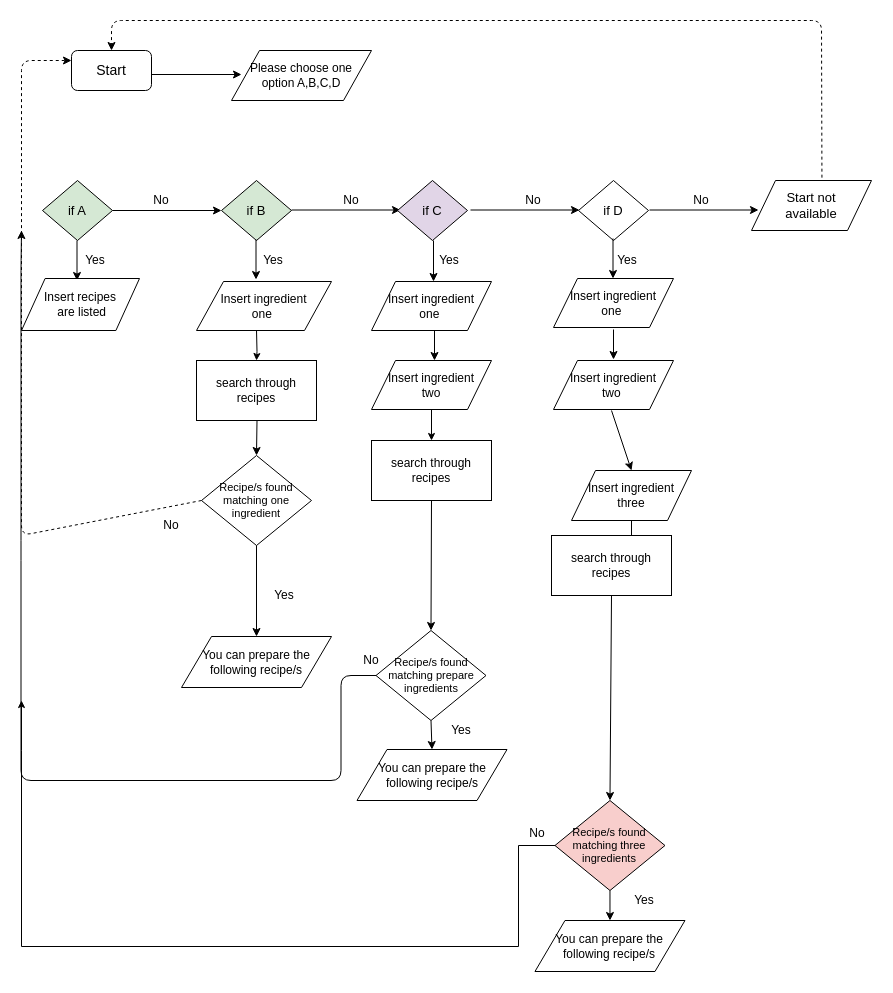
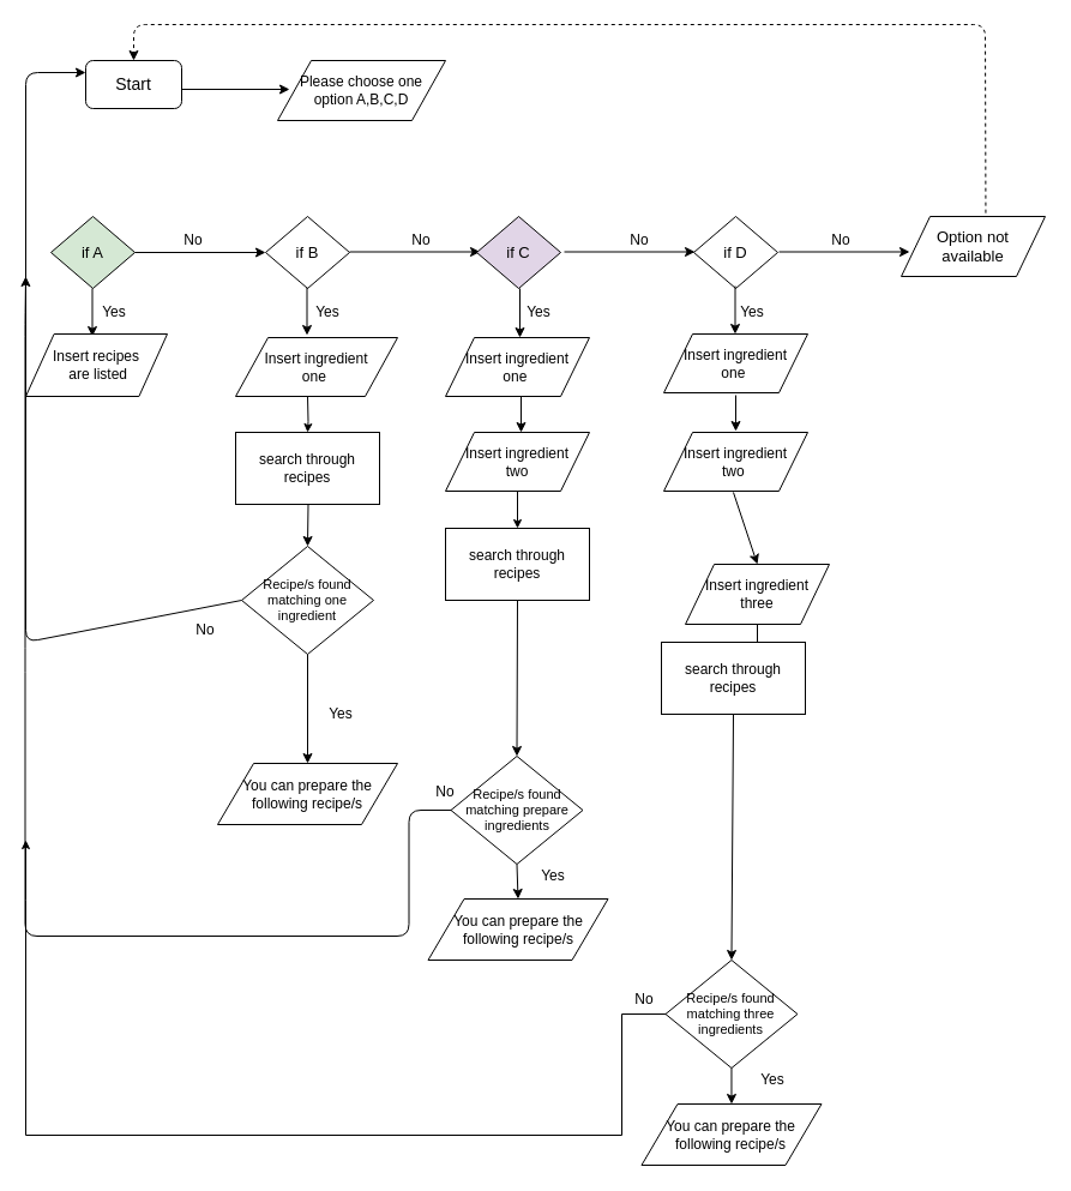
  <mxCell id="0" />
  <mxCell id="1" parent="0" />
  <mxCell id="2" value="Start" style="rounded=1;whiteSpace=wrap;html=1;fontSize=14;" vertex="1" parent="1"><mxGeometry x="71" y="50" width="80" height="40" as="geometry" /></mxCell>
  <mxCell id="3" value="" style="endArrow=classic;html=1;" edge="1" parent="1"><mxGeometry width="50" height="50" relative="1" as="geometry"><mxPoint x="151" y="74" as="sourcePoint" /><mxPoint x="241" y="74" as="targetPoint" /></mxGeometry></mxCell>
  <mxCell id="4" value="Please choose one option A,B,C,D" style="shape=parallelogram;perimeter=parallelogramPerimeter;whiteSpace=wrap;html=1;" vertex="1" parent="1"><mxGeometry x="231" y="50" width="140" height="50" as="geometry" /></mxCell>
  <mxCell id="5" value="if A" style="rhombus;whiteSpace=wrap;html=1;fontSize=13;fillColor=#d5e8d4;" vertex="1" parent="1"><mxGeometry x="42" y="180" width="70" height="60" as="geometry" /></mxCell>
  <mxCell id="6" value="" style="endArrow=classic;html=1;" edge="1" parent="1"><mxGeometry width="50" height="50" relative="1" as="geometry"><mxPoint x="76.5" y="240" as="sourcePoint" /><mxPoint x="76.5" y="280" as="targetPoint" /></mxGeometry></mxCell>
  <mxCell id="7" value="Insert recipes&lt;br&gt;&amp;nbsp;are listed" style="shape=parallelogram;perimeter=parallelogramPerimeter;whiteSpace=wrap;html=1;" vertex="1" parent="1"><mxGeometry x="21" y="278" width="118" height="52" as="geometry" /></mxCell>
  <mxCell id="8" value="" style="endArrow=classic;html=1;exitX=1;exitY=0.5;exitDx=0;exitDy=0;" edge="1" parent="1" source="5"><mxGeometry width="50" height="50" relative="1" as="geometry"><mxPoint x="301" y="300" as="sourcePoint" /><mxPoint x="221" y="210" as="targetPoint" /></mxGeometry></mxCell>
- <mxCell id="9" value="if B" style="rhombus;whiteSpace=wrap;html=1;fontSize=13;fillColor=#d5e8d4;" vertex="1" parent="1"><mxGeometry x="221" y="180" width="70" height="60" as="geometry" /></mxCell>
+ <mxCell id="9" value="if B" style="rhombus;whiteSpace=wrap;html=1;fontSize=13;" vertex="1" parent="1"><mxGeometry x="221" y="180" width="70" height="60" as="geometry" /></mxCell>
  <mxCell id="10" value="" style="endArrow=classic;html=1;exitX=1;exitY=0.5;exitDx=0;exitDy=0;" edge="1" parent="1"><mxGeometry width="50" height="50" relative="1" as="geometry"><mxPoint x="291" y="209.5" as="sourcePoint" /><mxPoint x="400" y="209.5" as="targetPoint" /></mxGeometry></mxCell>
  <mxCell id="11" value="if C" style="rhombus;whiteSpace=wrap;html=1;fontSize=13;fillColor=#e1d5e7;" vertex="1" parent="1"><mxGeometry x="397" y="180" width="70" height="60" as="geometry" /></mxCell>
  <mxCell id="12" value="" style="endArrow=classic;html=1;exitX=1;exitY=0.5;exitDx=0;exitDy=0;" edge="1" parent="1"><mxGeometry width="50" height="50" relative="1" as="geometry"><mxPoint x="470" y="209.5" as="sourcePoint" /><mxPoint x="579" y="209.5" as="targetPoint" /></mxGeometry></mxCell>
  <mxCell id="13" value="if D" style="rhombus;whiteSpace=wrap;html=1;fontSize=13;" vertex="1" parent="1"><mxGeometry x="578" y="180" width="70" height="60" as="geometry" /></mxCell>
  <mxCell id="14" value="" style="endArrow=classic;html=1;exitX=1;exitY=0.5;exitDx=0;exitDy=0;" edge="1" parent="1"><mxGeometry width="50" height="50" relative="1" as="geometry"><mxPoint x="649" y="209.5" as="sourcePoint" /><mxPoint x="758" y="209.5" as="targetPoint" /></mxGeometry></mxCell>
  <mxCell id="15" value="" style="endArrow=classic;html=1;" edge="1" parent="1"><mxGeometry width="50" height="50" relative="1" as="geometry"><mxPoint x="255.5" y="239" as="sourcePoint" /><mxPoint x="255.5" y="279" as="targetPoint" /></mxGeometry></mxCell>
  <mxCell id="16" value="" style="endArrow=classic;html=1;" edge="1" parent="1"><mxGeometry width="50" height="50" relative="1" as="geometry"><mxPoint x="612.5" y="238" as="sourcePoint" /><mxPoint x="612.5" y="278" as="targetPoint" /></mxGeometry></mxCell>
  <mxCell id="17" style="edgeStyle=orthogonalEdgeStyle;rounded=0;orthogonalLoop=1;jettySize=auto;html=1;endSize=5;fontSize=13;" edge="1" parent="1" target="61"><mxGeometry relative="1" as="geometry"><mxPoint x="256.033" y="330" as="sourcePoint" /></mxGeometry></mxCell>
  <mxCell id="18" value="Insert ingredient &lt;br&gt;one&amp;nbsp;" style="shape=parallelogram;perimeter=parallelogramPerimeter;whiteSpace=wrap;html=1;align=center;" vertex="1" parent="1"><mxGeometry x="196" y="281" width="135" height="49" as="geometry" /></mxCell>
  <mxCell id="19" value="Insert ingredient &lt;br&gt;one&amp;nbsp;" style="shape=parallelogram;perimeter=parallelogramPerimeter;whiteSpace=wrap;html=1;align=center;" vertex="1" parent="1"><mxGeometry x="371" y="281" width="120" height="49" as="geometry" /></mxCell>
  <mxCell id="20" value="Insert ingredient &lt;br&gt;one&amp;nbsp;" style="shape=parallelogram;perimeter=parallelogramPerimeter;whiteSpace=wrap;html=1;align=center;" vertex="1" parent="1"><mxGeometry x="553" y="278" width="120" height="49" as="geometry" /></mxCell>
  <mxCell id="21" value="No" style="text;html=1;strokeColor=none;fillColor=none;align=center;verticalAlign=middle;whiteSpace=wrap;rounded=0;fontSize=12;" vertex="1" parent="1"><mxGeometry x="141" y="190" width="40" height="20" as="geometry" /></mxCell>
  <mxCell id="22" value="No" style="text;html=1;strokeColor=none;fillColor=none;align=center;verticalAlign=middle;whiteSpace=wrap;rounded=0;fontSize=12;" vertex="1" parent="1"><mxGeometry x="331" y="190" width="40" height="20" as="geometry" /></mxCell>
  <mxCell id="23" value="No" style="text;html=1;strokeColor=none;fillColor=none;align=center;verticalAlign=middle;whiteSpace=wrap;rounded=0;fontSize=12;" vertex="1" parent="1"><mxGeometry x="513" y="190" width="40" height="20" as="geometry" /></mxCell>
  <mxCell id="24" value="No" style="text;html=1;strokeColor=none;fillColor=none;align=center;verticalAlign=middle;whiteSpace=wrap;rounded=0;fontSize=12;" vertex="1" parent="1"><mxGeometry x="681" y="190" width="40" height="20" as="geometry" /></mxCell>
  <mxCell id="25" style="edgeStyle=orthogonalEdgeStyle;rounded=0;orthogonalLoop=1;jettySize=auto;html=1;entryX=0.5;entryY=0;entryDx=0;entryDy=0;endSize=5;fontSize=13;" edge="1" parent="1" source="26" target="62"><mxGeometry relative="1" as="geometry" /></mxCell>
  <mxCell id="26" value="Insert ingredient &lt;br&gt;two" style="shape=parallelogram;perimeter=parallelogramPerimeter;whiteSpace=wrap;html=1;align=center;" vertex="1" parent="1"><mxGeometry x="371" y="360" width="120" height="49" as="geometry" /></mxCell>
  <mxCell id="27" value="Insert ingredient &lt;br&gt;two&amp;nbsp;" style="shape=parallelogram;perimeter=parallelogramPerimeter;whiteSpace=wrap;html=1;align=center;" vertex="1" parent="1"><mxGeometry x="553" y="360" width="120" height="49" as="geometry" /></mxCell>
  <mxCell id="28" style="edgeStyle=orthogonalEdgeStyle;rounded=0;orthogonalLoop=1;jettySize=auto;html=1;entryX=0.5;entryY=0;entryDx=0;entryDy=0;endSize=5;fontSize=13;" edge="1" parent="1" source="29" target="63"><mxGeometry relative="1" as="geometry" /></mxCell>
  <mxCell id="29" value="Insert ingredient &lt;br&gt;three" style="shape=parallelogram;perimeter=parallelogramPerimeter;whiteSpace=wrap;html=1;align=center;" vertex="1" parent="1"><mxGeometry x="571" y="470" width="120" height="50" as="geometry" /></mxCell>
  <mxCell id="30" value="" style="endArrow=classic;html=1;fontSize=12;" edge="1" parent="1"><mxGeometry width="50" height="50" relative="1" as="geometry"><mxPoint x="433" y="240" as="sourcePoint" /><mxPoint x="433" y="281" as="targetPoint" /></mxGeometry></mxCell>
  <mxCell id="31" value="" style="endArrow=classic;html=1;fontSize=12;exitX=0.5;exitY=1;exitDx=0;exitDy=0;entryX=0.5;entryY=0;entryDx=0;entryDy=0;" edge="1" parent="1"><mxGeometry width="50" height="50" relative="1" as="geometry"><mxPoint x="434" y="330" as="sourcePoint" /><mxPoint x="434" y="360" as="targetPoint" /></mxGeometry></mxCell>
  <mxCell id="32" value="" style="endArrow=classic;html=1;fontSize=12;entryX=0.5;entryY=0;entryDx=0;entryDy=0;" edge="1" parent="1"><mxGeometry width="50" height="50" relative="1" as="geometry"><mxPoint x="613" y="329" as="sourcePoint" /><mxPoint x="613" y="359" as="targetPoint" /></mxGeometry></mxCell>
  <mxCell id="33" value="" style="endArrow=classic;html=1;fontSize=12;entryX=0.5;entryY=0;entryDx=0;entryDy=0;" edge="1" parent="1" target="29"><mxGeometry width="50" height="50" relative="1" as="geometry"><mxPoint x="611" y="410" as="sourcePoint" /><mxPoint x="411" y="360" as="targetPoint" /></mxGeometry></mxCell>
  <mxCell id="34" value="Yes" style="text;html=1;strokeColor=none;fillColor=none;align=center;verticalAlign=middle;whiteSpace=wrap;rounded=0;fontSize=12;" vertex="1" parent="1"><mxGeometry x="75" y="250" width="40" height="20" as="geometry" /></mxCell>
  <mxCell id="35" value="Yes" style="text;html=1;strokeColor=none;fillColor=none;align=center;verticalAlign=middle;whiteSpace=wrap;rounded=0;fontSize=12;" vertex="1" parent="1"><mxGeometry x="253" y="250" width="40" height="20" as="geometry" /></mxCell>
  <mxCell id="36" value="Yes" style="text;html=1;strokeColor=none;fillColor=none;align=center;verticalAlign=middle;whiteSpace=wrap;rounded=0;fontSize=12;" vertex="1" parent="1"><mxGeometry x="429" y="250" width="40" height="20" as="geometry" /></mxCell>
  <mxCell id="37" value="Yes" style="text;html=1;strokeColor=none;fillColor=none;align=center;verticalAlign=middle;whiteSpace=wrap;rounded=0;fontSize=12;" vertex="1" parent="1"><mxGeometry x="607" y="250" width="40" height="20" as="geometry" /></mxCell>
  <mxCell id="38" value="Recipe/s found matching one ingredient" style="rhombus;whiteSpace=wrap;html=1;fontSize=11;" vertex="1" parent="1"><mxGeometry x="201" y="455" width="110" height="90" as="geometry" /></mxCell>
  <mxCell id="39" value="Recipe/s found matching prepare ingredients" style="rhombus;whiteSpace=wrap;html=1;fontSize=11;" vertex="1" parent="1"><mxGeometry x="375.5" y="630" width="110" height="90" as="geometry" /></mxCell>
- <mxCell id="40" value="&lt;span&gt;Recipe/s found matching three ingredients&lt;/span&gt;" style="rhombus;whiteSpace=wrap;html=1;fontSize=11;fillColor=#f8cecc;" vertex="1" parent="1"><mxGeometry x="554.48" y="800" width="110" height="90" as="geometry" /></mxCell>
+ <mxCell id="40" value="&lt;span&gt;Recipe/s found matching three ingredients&lt;/span&gt;" style="rhombus;whiteSpace=wrap;html=1;fontSize=11;" vertex="1" parent="1"><mxGeometry x="554.48" y="800" width="110" height="90" as="geometry" /></mxCell>
  <mxCell id="41" value="" style="endArrow=classic;html=1;fontSize=11;entryX=0.5;entryY=0;entryDx=0;entryDy=0;" edge="1" parent="1" target="38"><mxGeometry width="50" height="50" relative="1" as="geometry"><mxPoint x="256.5" y="420" as="sourcePoint" /><mxPoint x="403.5" y="340" as="targetPoint" /></mxGeometry></mxCell>
  <mxCell id="42" value="" style="endArrow=classic;html=1;fontSize=11;entryX=0.5;entryY=0;entryDx=0;entryDy=0;exitX=0.5;exitY=1;exitDx=0;exitDy=0;" edge="1" parent="1" source="62" target="39"><mxGeometry width="50" height="50" relative="1" as="geometry"><mxPoint x="431" y="540" as="sourcePoint" /><mxPoint x="411" y="340" as="targetPoint" /></mxGeometry></mxCell>
  <mxCell id="43" value="" style="endArrow=classic;html=1;fontSize=11;entryX=0.5;entryY=0;entryDx=0;entryDy=0;exitX=0.5;exitY=1;exitDx=0;exitDy=0;" edge="1" parent="1" source="63" target="40"><mxGeometry width="50" height="50" relative="1" as="geometry"><mxPoint x="609" y="650" as="sourcePoint" /><mxPoint x="411" y="340" as="targetPoint" /></mxGeometry></mxCell>
  <mxCell id="44" value="" style="endArrow=classic;html=1;fontSize=11;exitX=0.5;exitY=1;exitDx=0;exitDy=0;entryX=0.5;entryY=0;entryDx=0;entryDy=0;" edge="1" parent="1" source="38" target="45"><mxGeometry width="50" height="50" relative="1" as="geometry"><mxPoint x="353.5" y="600" as="sourcePoint" /><mxPoint x="248.5" y="610" as="targetPoint" /></mxGeometry></mxCell>
  <mxCell id="45" value="You can prepare the following recipe/s" style="shape=parallelogram;perimeter=parallelogramPerimeter;whiteSpace=wrap;html=1;align=center;" vertex="1" parent="1"><mxGeometry x="181" y="636" width="150" height="51" as="geometry" /></mxCell>
- <mxCell id="46" value="" style="endArrow=classic;html=1;fontSize=11;exitX=0;exitY=0.5;exitDx=0;exitDy=0;entryX=0;entryY=0.25;entryDx=0;entryDy=0;dashed=1;" edge="1" parent="1" source="38" target="2"><mxGeometry width="50" height="50" relative="1" as="geometry"><mxPoint x="361" y="500" as="sourcePoint" /><mxPoint x="71" y="210" as="targetPoint" /><Array as="points"><mxPoint x="21" y="535" /><mxPoint x="21" y="60" /></Array></mxGeometry></mxCell>
+ <mxCell id="46" value="" style="endArrow=classic;html=1;fontSize=11;exitX=0;exitY=0.5;exitDx=0;exitDy=0;entryX=0;entryY=0.25;entryDx=0;entryDy=0;" edge="1" parent="1" source="38" target="2"><mxGeometry width="50" height="50" relative="1" as="geometry"><mxPoint x="361" y="500" as="sourcePoint" /><mxPoint x="71" y="210" as="targetPoint" /><Array as="points"><mxPoint x="21" y="535" /><mxPoint x="21" y="60" /></Array></mxGeometry></mxCell>
  <mxCell id="47" value="Yes" style="text;html=1;strokeColor=none;fillColor=none;align=center;verticalAlign=middle;whiteSpace=wrap;rounded=0;fontSize=12;" vertex="1" parent="1"><mxGeometry x="263.5" y="584.5" width="40" height="20" as="geometry" /></mxCell>
  <mxCell id="48" value="No" style="text;html=1;strokeColor=none;fillColor=none;align=center;verticalAlign=middle;whiteSpace=wrap;rounded=0;fontSize=12;" vertex="1" parent="1"><mxGeometry x="151" y="515" width="40" height="20" as="geometry" /></mxCell>
  <mxCell id="49" value="You can prepare the following recipe/s" style="shape=parallelogram;perimeter=parallelogramPerimeter;whiteSpace=wrap;html=1;align=center;" vertex="1" parent="1"><mxGeometry x="356.5" y="749" width="150" height="51" as="geometry" /></mxCell>
  <mxCell id="50" value="" style="endArrow=classic;html=1;fontSize=11;exitX=0.5;exitY=1;exitDx=0;exitDy=0;entryX=0.5;entryY=0;entryDx=0;entryDy=0;" edge="1" parent="1" source="39" target="49"><mxGeometry width="50" height="50" relative="1" as="geometry"><mxPoint x="360.5" y="660" as="sourcePoint" /><mxPoint x="410.5" y="610" as="targetPoint" /></mxGeometry></mxCell>
  <mxCell id="51" value="" style="endArrow=classic;html=1;fontSize=11;exitX=0;exitY=0.5;exitDx=0;exitDy=0;" edge="1" parent="1" source="39"><mxGeometry width="50" height="50" relative="1" as="geometry"><mxPoint x="360.5" y="560" as="sourcePoint" /><mxPoint x="21" y="230" as="targetPoint" /><Array as="points"><mxPoint x="340.5" y="675" /><mxPoint x="340.5" y="780" /><mxPoint x="20.5" y="780" /><mxPoint x="20.5" y="550" /><mxPoint x="20.5" y="270" /></Array></mxGeometry></mxCell>
  <mxCell id="52" style="edgeStyle=orthogonalEdgeStyle;rounded=0;orthogonalLoop=1;jettySize=auto;html=1;exitX=0;exitY=0.5;exitDx=0;exitDy=0;endSize=5;fontSize=11;" edge="1" parent="1" source="40"><mxGeometry relative="1" as="geometry"><mxPoint x="21" y="700" as="targetPoint" /><Array as="points"><mxPoint x="518" y="845" /><mxPoint x="518" y="946" /><mxPoint x="21" y="946" /><mxPoint x="21" y="750" /></Array></mxGeometry></mxCell>
  <mxCell id="53" value="You can prepare the following recipe/s" style="shape=parallelogram;perimeter=parallelogramPerimeter;whiteSpace=wrap;html=1;align=center;" vertex="1" parent="1"><mxGeometry x="534.48" y="920" width="150" height="51" as="geometry" /></mxCell>
  <mxCell id="54" value="" style="endArrow=classic;html=1;fontSize=11;exitX=0.5;exitY=1;exitDx=0;exitDy=0;" edge="1" parent="1" source="40"><mxGeometry width="50" height="50" relative="1" as="geometry"><mxPoint x="357.48" y="850" as="sourcePoint" /><mxPoint x="609.48" y="920" as="targetPoint" /></mxGeometry></mxCell>
  <mxCell id="55" value="Yes" style="text;html=1;strokeColor=none;fillColor=none;align=center;verticalAlign=middle;whiteSpace=wrap;rounded=0;fontSize=12;" vertex="1" parent="1"><mxGeometry x="440.5" y="720" width="40" height="20" as="geometry" /></mxCell>
  <mxCell id="56" value="Yes" style="text;html=1;strokeColor=none;fillColor=none;align=center;verticalAlign=middle;whiteSpace=wrap;rounded=0;fontSize=12;" vertex="1" parent="1"><mxGeometry x="624.48" y="890" width="40" height="20" as="geometry" /></mxCell>
- <mxCell id="57" value="Start not &lt;br&gt;available" style="shape=parallelogram;perimeter=parallelogramPerimeter;whiteSpace=wrap;html=1;fontSize=13;" vertex="1" parent="1"><mxGeometry x="751" y="180" width="120" height="50" as="geometry" /></mxCell>
+ <mxCell id="57" value="Option not &lt;br&gt;available" style="shape=parallelogram;perimeter=parallelogramPerimeter;whiteSpace=wrap;html=1;fontSize=13;" vertex="1" parent="1"><mxGeometry x="751" y="180" width="120" height="50" as="geometry" /></mxCell>
  <mxCell id="58" value="" style="endArrow=classic;html=1;fontSize=13;exitX=0.587;exitY=-0.057;exitDx=0;exitDy=0;exitPerimeter=0;entryX=0.5;entryY=0;entryDx=0;entryDy=0;dashed=1;" edge="1" parent="1" source="57" target="2"><mxGeometry width="50" height="50" relative="1" as="geometry"><mxPoint x="351" y="310" as="sourcePoint" /><mxPoint x="821" y="20" as="targetPoint" /><Array as="points"><mxPoint x="821" y="20" /><mxPoint x="111" y="20" /></Array></mxGeometry></mxCell>
  <mxCell id="59" value="No" style="text;html=1;strokeColor=none;fillColor=none;align=center;verticalAlign=middle;whiteSpace=wrap;rounded=0;fontSize=12;" vertex="1" parent="1"><mxGeometry x="517.48" y="823" width="40" height="20" as="geometry" /></mxCell>
  <mxCell id="60" value="No" style="text;html=1;strokeColor=none;fillColor=none;align=center;verticalAlign=middle;whiteSpace=wrap;rounded=0;fontSize=12;" vertex="1" parent="1"><mxGeometry x="350.5" y="650" width="40" height="20" as="geometry" /></mxCell>
  <mxCell id="61" value="search through recipes" style="rounded=0;whiteSpace=wrap;html=1;fontSize=12;" vertex="1" parent="1"><mxGeometry x="196" y="360" width="120" height="60" as="geometry" /></mxCell>
  <mxCell id="62" value="search through recipes" style="rounded=0;whiteSpace=wrap;html=1;fontSize=12;" vertex="1" parent="1"><mxGeometry x="371" y="440" width="120" height="60" as="geometry" /></mxCell>
  <mxCell id="63" value="search through recipes" style="rounded=0;whiteSpace=wrap;html=1;fontSize=12;" vertex="1" parent="1"><mxGeometry x="551" y="535" width="120" height="60" as="geometry" /></mxCell>
